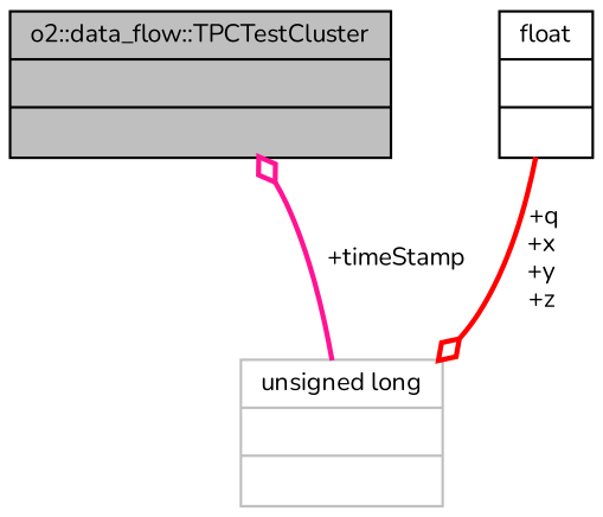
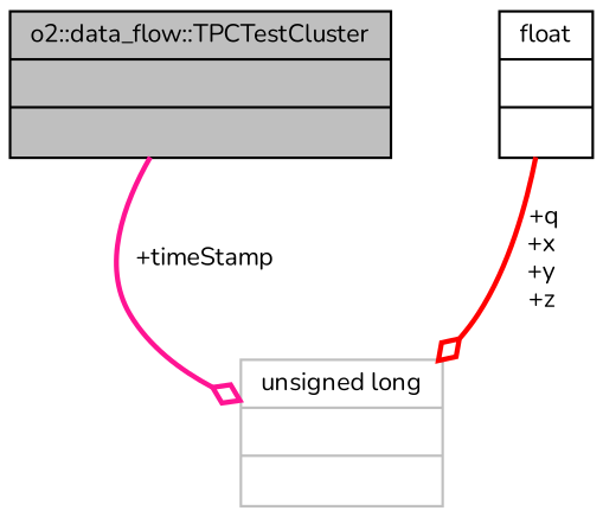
  digraph {
    fontname=Nunito
    node [color=black fontname=Nunito fontsize=10 shape=record]
    edge [arrowhead=odiamond fontname=Nunito fontsize=10 labelfontname=Helvetica labelfontsize=10 style=bold]
    n1 [fillcolor=grey75 fontcolor=black height=0.2 label="{o2::data_flow::TPCTestCluster\n||}" style=filled width=0.4]
    n2 [color=grey75 height=0.2 label="{unsigned long\n||}" width=0.4]
    n3 [height=0.2 label="{float\n||}" width=0.4]
-   n2 -> n1 [color=deeppink label=" +timeStamp"]
+   n1 -> n2 [color=deeppink label=" +timeStamp"]
    n3 -> n2 [color=red label=" +q\n+x\n+y\n+z"]
  }
